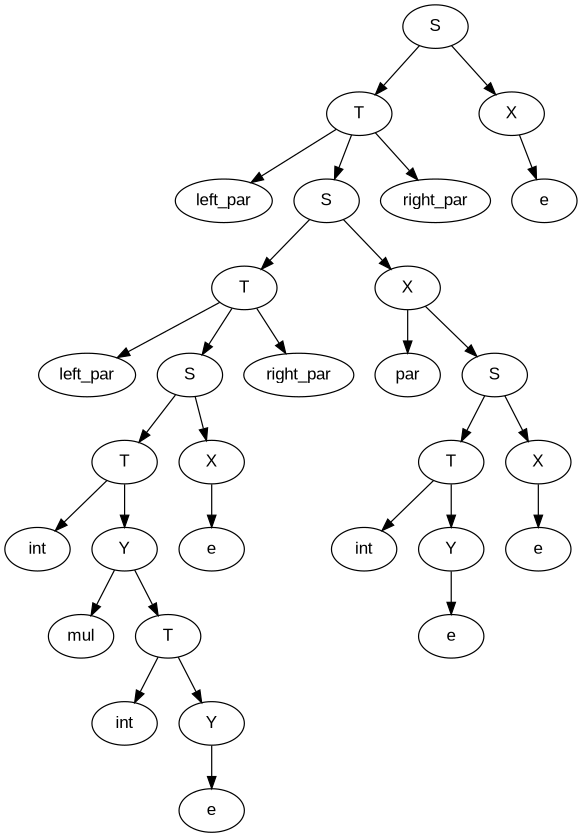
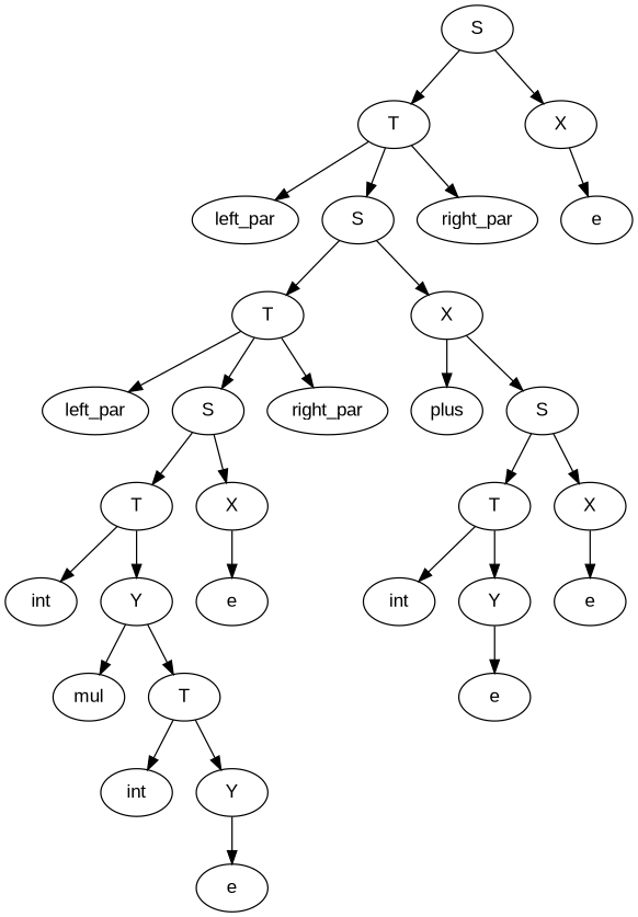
  digraph {
    fontname="Liberation Sans"
    node [shape=ellipse fontname="Liberation Sans"]
    edge [fontname="Liberation Sans"]
    n1 [label=S]
    n2 [label=T]
    n3 [label=X]
    n4 [label=left_par]
    n5 [label=S]
    n6 [label=right_par]
    n7 [label=T]
    n8 [label=X]
    n9 [label=left_par]
    n10 [label=S]
    n11 [label=right_par]
    n12 [label=T]
    n13 [label=X]
    n14 [label=int]
    n15 [label=Y]
    n16 [label=mul]
    n17 [label=T]
    n18 [label=int]
    n19 [label=Y]
    n20 [label=e]
    n21 [label=e]
-   n22 [label=par]
+   n22 [label=plus]
    n23 [label=S]
    n24 [label=T]
    n25 [label=X]
    n26 [label=int]
    n27 [label=Y]
    n28 [label=e]
    n29 [label=e]
    n30 [label=e]
    n1 -> n2
    n1 -> n3
    n2 -> n4
    n2 -> n5
    n2 -> n6
    n3 -> n30
    n5 -> n7
    n5 -> n8
    n7 -> n9
    n7 -> n10
    n7 -> n11
    n8 -> n22
    n8 -> n23
    n10 -> n12
    n10 -> n13
    n12 -> n14
    n12 -> n15
    n13 -> n21
    n15 -> n16
    n15 -> n17
    n17 -> n18
    n17 -> n19
    n19 -> n20
    n23 -> n24
    n23 -> n25
    n24 -> n26
    n24 -> n27
    n25 -> n29
    n27 -> n28
  }
